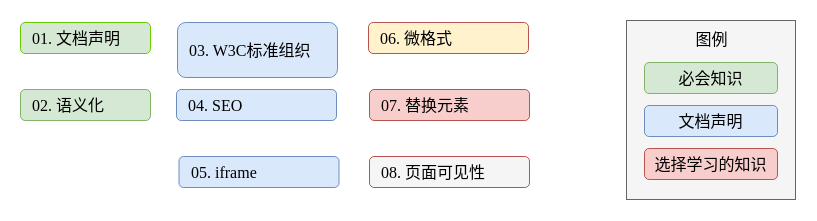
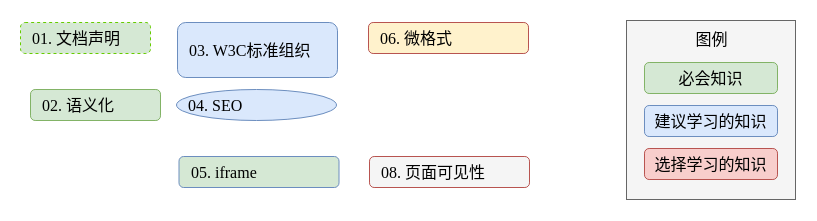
  <mxCell id="0" />
  <mxCell id="1" parent="0" />
- <mxCell id="2" value="&lt;font color=&quot;#000000&quot;&gt;01. 文档声明&lt;/font&gt;" style="rounded=1;whiteSpace=wrap;html=1;fillColor=#d5e8d4;fontSize=16;fontFamily=Roboto Mono;strokeColor=#66CC00;align=left;spacingLeft=10;" parent="1" vertex="1"><mxGeometry x="20" y="22" width="130" height="31" as="geometry" /></mxCell>
- <mxCell id="3" value="&lt;font color=&quot;#000000&quot;&gt;02. 语义化&lt;/font&gt;" style="rounded=1;whiteSpace=wrap;html=1;fillColor=#d5e8d4;strokeColor=#82b366;fontSize=16;fontFamily=Roboto Mono;align=left;spacingLeft=10;" parent="1" vertex="1"><mxGeometry x="20" y="89" width="130" height="31" as="geometry" /></mxCell>
+ <mxCell id="2" value="&lt;font color=&quot;#000000&quot;&gt;01. 文档声明&lt;/font&gt;" style="rounded=1;whiteSpace=wrap;html=1;fillColor=#d5e8d4;fontSize=16;fontFamily=Roboto Mono;strokeColor=#66CC00;align=left;spacingLeft=10;dashed=1;" parent="1" vertex="1"><mxGeometry x="20" y="22" width="130" height="31" as="geometry" /></mxCell>
+ <mxCell id="3" value="&lt;font color=&quot;#000000&quot;&gt;02. 语义化&lt;/font&gt;" style="rounded=1;whiteSpace=wrap;html=1;fillColor=#d5e8d4;strokeColor=#82b366;fontSize=16;fontFamily=Roboto Mono;align=left;spacingLeft=10;" parent="1" vertex="1"><mxGeometry x="30" y="89" width="130" height="31" as="geometry" /></mxCell>
  <mxCell id="4" value="&lt;font color=&quot;#000000&quot;&gt;08. 页面可见性&lt;/font&gt;" style="rounded=1;whiteSpace=wrap;html=1;fillColor=#f5f5f5;strokeColor=#b85450;fontSize=16;fontFamily=Roboto Mono;align=left;spacingLeft=10;" parent="1" vertex="1"><mxGeometry x="369" y="156" width="160" height="31" as="geometry" /></mxCell>
- <mxCell id="5" value="&lt;font color=&quot;#000000&quot;&gt;05. iframe&lt;/font&gt;" style="rounded=1;whiteSpace=wrap;html=1;fillColor=#dae8fc;strokeColor=#6c8ebf;fontSize=16;fontFamily=Roboto Mono;align=left;spacingLeft=10;" parent="1" vertex="1"><mxGeometry x="178.5" y="156" width="160" height="31" as="geometry" /></mxCell>
- <mxCell id="6" value="&lt;font color=&quot;#000000&quot;&gt;04. SEO&lt;/font&gt;" style="rounded=1;whiteSpace=wrap;html=1;fillColor=#dae8fc;strokeColor=#6c8ebf;fontSize=16;fontFamily=Roboto Mono;align=left;spacingLeft=10;" parent="1" vertex="1"><mxGeometry x="176" y="89" width="160" height="31" as="geometry" /></mxCell>
+ <mxCell id="5" value="&lt;font color=&quot;#000000&quot;&gt;05. iframe&lt;/font&gt;" style="rounded=1;whiteSpace=wrap;html=1;fillColor=#d5e8d4;strokeColor=#6c8ebf;fontSize=16;fontFamily=Roboto Mono;align=left;spacingLeft=10;" parent="1" vertex="1"><mxGeometry x="178.5" y="156" width="160" height="31" as="geometry" /></mxCell>
+ <mxCell id="6" value="&lt;font color=&quot;#000000&quot;&gt;04. SEO&lt;/font&gt;" style="ellipse;whiteSpace=wrap;html=1;fillColor=#dae8fc;strokeColor=#6c8ebf;fontSize=16;fontFamily=Roboto Mono;align=left;spacingLeft=10;" parent="1" vertex="1"><mxGeometry x="176" y="89" width="160" height="31" as="geometry" /></mxCell>
  <mxCell id="7" value="&lt;font color=&quot;#000000&quot;&gt;06. 微格式&lt;/font&gt;" style="rounded=1;whiteSpace=wrap;html=1;fillColor=#fff2cc;strokeColor=#b85450;fontSize=16;fontFamily=Roboto Mono;align=left;spacingLeft=10;" parent="1" vertex="1"><mxGeometry x="368" y="22" width="160" height="31" as="geometry" /></mxCell>
  <mxCell id="8" value="&lt;font color=&quot;#000000&quot;&gt;03. W3C标准组织&lt;/font&gt;" style="rounded=1;whiteSpace=wrap;html=1;fillColor=#dae8fc;strokeColor=#6c8ebf;fontSize=16;fontFamily=Roboto Mono;align=left;spacingLeft=10;" parent="1" vertex="1"><mxGeometry x="177" y="22" width="160" height="55" as="geometry" /></mxCell>
  <mxCell id="9" value="" style="rounded=0;whiteSpace=wrap;html=1;fontFamily=Roboto Mono;fontSize=16;fillColor=#f5f5f5;strokeColor=#666666;fontColor=#333333;" parent="1" vertex="1"><mxGeometry x="626" y="20" width="169" height="179" as="geometry" /></mxCell>
  <mxCell id="10" value="&lt;font color=&quot;#000000&quot;&gt;图例&lt;/font&gt;" style="text;html=1;align=center;verticalAlign=middle;resizable=0;points=[];autosize=1;strokeColor=none;fontSize=16;fontFamily=Roboto Mono;" parent="1" vertex="1"><mxGeometry x="690.5" y="28" width="41" height="22" as="geometry" /></mxCell>
  <mxCell id="11" value="&lt;font color=&quot;#000000&quot;&gt;必会知识&lt;/font&gt;" style="rounded=1;whiteSpace=wrap;html=1;fillColor=#d5e8d4;strokeColor=#82b366;fontSize=16;fontFamily=Roboto Mono;" parent="1" vertex="1"><mxGeometry x="644" y="62" width="133" height="31" as="geometry" /></mxCell>
- <mxCell id="12" value="&lt;font color=&quot;#000000&quot;&gt;文档声明&lt;/font&gt;" style="rounded=1;whiteSpace=wrap;html=1;fillColor=#dae8fc;strokeColor=#6c8ebf;fontSize=16;fontFamily=Roboto Mono;" parent="1" vertex="1"><mxGeometry x="644" y="105" width="133" height="31" as="geometry" /></mxCell>
+ <mxCell id="12" value="&lt;font color=&quot;#000000&quot;&gt;建议学习的知识&lt;/font&gt;" style="rounded=1;whiteSpace=wrap;html=1;fillColor=#dae8fc;strokeColor=#6c8ebf;fontSize=16;fontFamily=Roboto Mono;" parent="1" vertex="1"><mxGeometry x="644" y="105" width="133" height="31" as="geometry" /></mxCell>
  <mxCell id="13" value="&lt;font color=&quot;#000000&quot;&gt;选择学习的知识&lt;/font&gt;" style="rounded=1;whiteSpace=wrap;html=1;fillColor=#f8cecc;strokeColor=#b85450;fontSize=16;fontFamily=Roboto Mono;" parent="1" vertex="1"><mxGeometry x="644" y="148" width="133" height="31" as="geometry" /></mxCell>
- <mxCell id="14" value="&lt;font color=&quot;#000000&quot;&gt;07. 替换元素&lt;/font&gt;" style="rounded=1;whiteSpace=wrap;html=1;fillColor=#f8cecc;strokeColor=#b85450;fontSize=16;fontFamily=Roboto Mono;align=left;spacingLeft=10;" parent="1" vertex="1"><mxGeometry x="369" y="89" width="160" height="31" as="geometry" /></mxCell>
